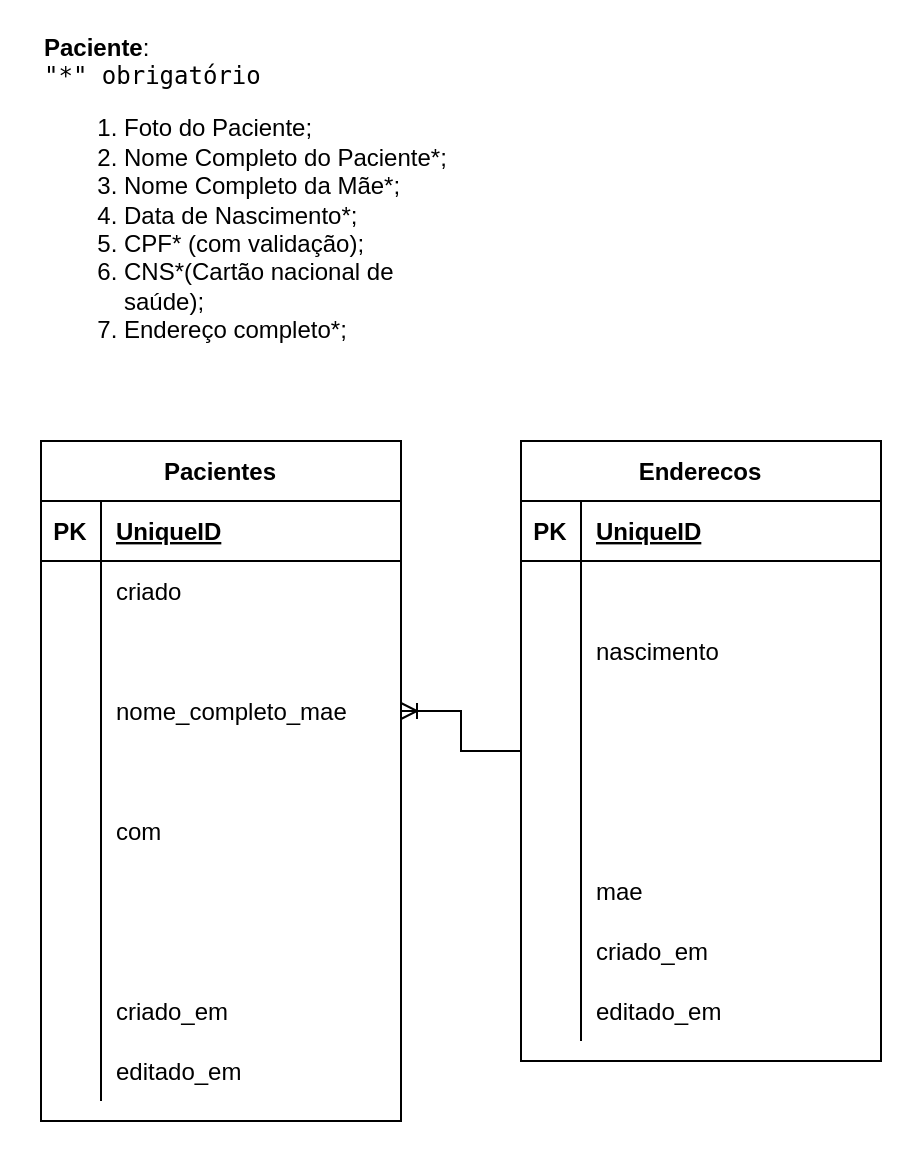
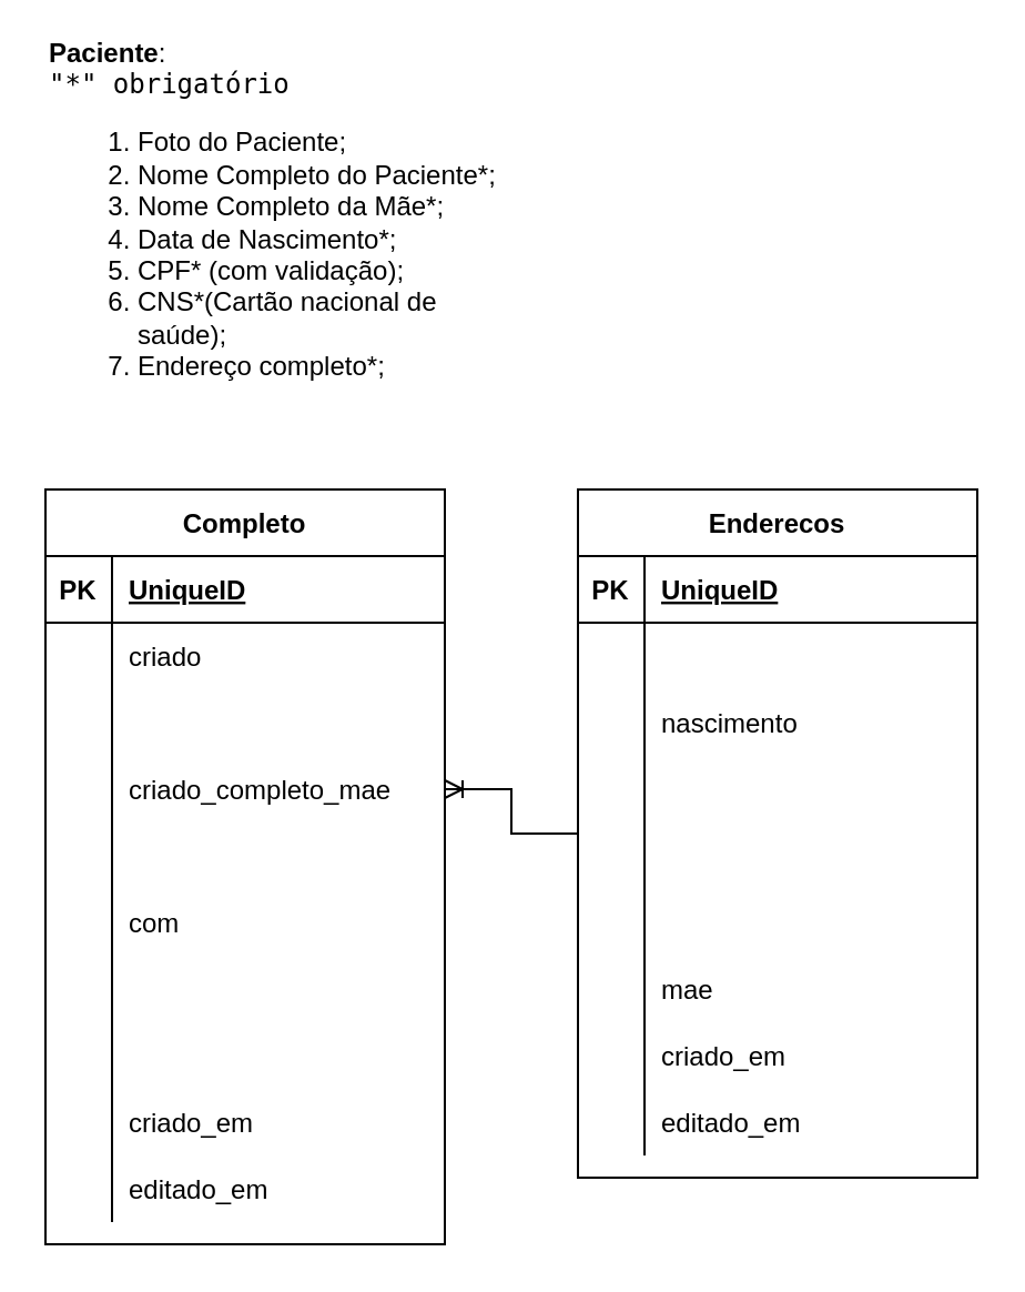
  <mxCell id="0" />
  <mxCell id="1" parent="0" />
  <mxCell id="2" value="&lt;div align=&quot;left&quot;&gt;&lt;b&gt;Paciente&lt;/b&gt;:&lt;code&gt;&lt;br&gt;&lt;/code&gt;&lt;/div&gt;&lt;div align=&quot;left&quot;&gt;&lt;code&gt;&quot;*&quot; obrigatório&lt;/code&gt;&lt;br&gt;&lt;/div&gt;&lt;div align=&quot;left&quot;&gt;&lt;ol&gt;&lt;li&gt;Foto do Paciente;&lt;/li&gt;&lt;li&gt;Nome Completo do Paciente*;&lt;/li&gt;&lt;li&gt;Nome Completo da Mãe*;&lt;/li&gt;&lt;li&gt;Data de Nascimento*;&lt;/li&gt;&lt;li&gt;CPF* (com validação);&lt;/li&gt;&lt;li&gt;CNS*(Cartão nacional de saúde);&lt;/li&gt;&lt;li&gt;Endereço completo*;&lt;/li&gt;&lt;/ol&gt;&lt;/div&gt;" style="text;html=1;strokeColor=none;fillColor=none;align=left;verticalAlign=middle;whiteSpace=wrap;rounded=0;" vertex="1" parent="1"><mxGeometry x="20" y="20" width="220" height="160" as="geometry" /></mxCell>
- <mxCell id="3" value="Pacientes" style="shape=table;startSize=30;container=1;collapsible=1;childLayout=tableLayout;fixedRows=1;rowLines=0;fontStyle=1;align=center;resizeLast=1;" vertex="1" parent="1"><mxGeometry x="20" y="220" width="180" height="340" as="geometry" /></mxCell>
+ <mxCell id="3" value="Completo" style="shape=table;startSize=30;container=1;collapsible=1;childLayout=tableLayout;fixedRows=1;rowLines=0;fontStyle=1;align=center;resizeLast=1;" vertex="1" parent="1"><mxGeometry x="20" y="220" width="180" height="340" as="geometry" /></mxCell>
  <mxCell id="4" value="" style="shape=partialRectangle;collapsible=0;dropTarget=0;pointerEvents=0;fillColor=none;top=0;left=0;bottom=1;right=0;points=[[0,0.5],[1,0.5]];portConstraint=eastwest;align=left;" vertex="1" parent="3"><mxGeometry y="30" width="180" height="30" as="geometry" /></mxCell>
  <mxCell id="5" value="PK" style="shape=partialRectangle;connectable=0;fillColor=none;top=0;left=0;bottom=0;right=0;fontStyle=1;overflow=hidden;align=center;" vertex="1" parent="4"><mxGeometry width="30" height="30" as="geometry"><mxRectangle width="30" height="30" as="alternateBounds" /></mxGeometry></mxCell>
  <mxCell id="6" value="UniqueID" style="shape=partialRectangle;connectable=0;fillColor=none;top=0;left=0;bottom=0;right=0;align=left;spacingLeft=6;fontStyle=5;overflow=hidden;" vertex="1" parent="4"><mxGeometry x="30" width="150" height="30" as="geometry"><mxRectangle width="150" height="30" as="alternateBounds" /></mxGeometry></mxCell>
  <mxCell id="7" value="" style="shape=partialRectangle;collapsible=0;dropTarget=0;pointerEvents=0;fillColor=none;top=0;left=0;bottom=0;right=0;points=[[0,0.5],[1,0.5]];portConstraint=eastwest;align=left;" vertex="1" parent="3"><mxGeometry y="60" width="180" height="30" as="geometry" /></mxCell>
  <mxCell id="8" value="" style="shape=partialRectangle;connectable=0;fillColor=none;top=0;left=0;bottom=0;right=0;editable=1;overflow=hidden;align=left;" vertex="1" parent="7"><mxGeometry width="30" height="30" as="geometry"><mxRectangle width="30" height="30" as="alternateBounds" /></mxGeometry></mxCell>
  <mxCell id="9" value="criado" style="shape=partialRectangle;connectable=0;fillColor=none;top=0;left=0;bottom=0;right=0;align=left;spacingLeft=6;overflow=hidden;" vertex="1" parent="7"><mxGeometry x="30" width="150" height="30" as="geometry"><mxRectangle width="150" height="30" as="alternateBounds" /></mxGeometry></mxCell>
  <mxCell id="10" value="" style="shape=partialRectangle;collapsible=0;dropTarget=0;pointerEvents=0;fillColor=none;top=0;left=0;bottom=0;right=0;points=[[0,0.5],[1,0.5]];portConstraint=eastwest;align=left;" vertex="1" parent="3"><mxGeometry y="90" width="180" height="30" as="geometry" /></mxCell>
  <mxCell id="11" value="" style="shape=partialRectangle;connectable=0;fillColor=none;top=0;left=0;bottom=0;right=0;editable=1;overflow=hidden;align=left;" vertex="1" parent="10"><mxGeometry width="30" height="30" as="geometry"><mxRectangle width="30" height="30" as="alternateBounds" /></mxGeometry></mxCell>
  <mxCell id="12" value="" style="shape=partialRectangle;collapsible=0;dropTarget=0;pointerEvents=0;fillColor=none;top=0;left=0;bottom=0;right=0;points=[[0,0.5],[1,0.5]];portConstraint=eastwest;align=left;" vertex="1" parent="3"><mxGeometry y="120" width="180" height="30" as="geometry" /></mxCell>
  <mxCell id="13" value="" style="shape=partialRectangle;connectable=0;fillColor=none;top=0;left=0;bottom=0;right=0;editable=1;overflow=hidden;align=left;" vertex="1" parent="12"><mxGeometry width="30" height="30" as="geometry"><mxRectangle width="30" height="30" as="alternateBounds" /></mxGeometry></mxCell>
- <mxCell id="14" value="nome_completo_mae" style="shape=partialRectangle;connectable=0;fillColor=none;top=0;left=0;bottom=0;right=0;align=left;spacingLeft=6;overflow=hidden;" vertex="1" parent="12"><mxGeometry x="30" width="150" height="30" as="geometry"><mxRectangle width="150" height="30" as="alternateBounds" /></mxGeometry></mxCell>
+ <mxCell id="14" value="criado_completo_mae" style="shape=partialRectangle;connectable=0;fillColor=none;top=0;left=0;bottom=0;right=0;align=left;spacingLeft=6;overflow=hidden;" vertex="1" parent="12"><mxGeometry x="30" width="150" height="30" as="geometry"><mxRectangle width="150" height="30" as="alternateBounds" /></mxGeometry></mxCell>
  <mxCell id="15" style="shape=partialRectangle;collapsible=0;dropTarget=0;pointerEvents=0;fillColor=none;top=0;left=0;bottom=0;right=0;points=[[0,0.5],[1,0.5]];portConstraint=eastwest;align=left;" vertex="1" parent="3"><mxGeometry y="150" width="180" height="30" as="geometry" /></mxCell>
  <mxCell id="16" style="shape=partialRectangle;connectable=0;fillColor=none;top=0;left=0;bottom=0;right=0;editable=1;overflow=hidden;align=left;" vertex="1" parent="15"><mxGeometry width="30" height="30" as="geometry"><mxRectangle width="30" height="30" as="alternateBounds" /></mxGeometry></mxCell>
  <mxCell id="17" style="shape=partialRectangle;collapsible=0;dropTarget=0;pointerEvents=0;fillColor=none;top=0;left=0;bottom=0;right=0;points=[[0,0.5],[1,0.5]];portConstraint=eastwest;align=left;" vertex="1" parent="3"><mxGeometry y="180" width="180" height="30" as="geometry" /></mxCell>
  <mxCell id="18" style="shape=partialRectangle;connectable=0;fillColor=none;top=0;left=0;bottom=0;right=0;editable=1;overflow=hidden;align=left;" vertex="1" parent="17"><mxGeometry width="30" height="30" as="geometry"><mxRectangle width="30" height="30" as="alternateBounds" /></mxGeometry></mxCell>
  <mxCell id="19" value="com" style="shape=partialRectangle;connectable=0;fillColor=none;top=0;left=0;bottom=0;right=0;align=left;spacingLeft=6;overflow=hidden;" vertex="1" parent="17"><mxGeometry x="30" width="150" height="30" as="geometry"><mxRectangle width="150" height="30" as="alternateBounds" /></mxGeometry></mxCell>
  <mxCell id="20" style="shape=partialRectangle;collapsible=0;dropTarget=0;pointerEvents=0;fillColor=none;top=0;left=0;bottom=0;right=0;points=[[0,0.5],[1,0.5]];portConstraint=eastwest;align=left;" vertex="1" parent="3"><mxGeometry y="210" width="180" height="30" as="geometry" /></mxCell>
  <mxCell id="21" style="shape=partialRectangle;connectable=0;fillColor=none;top=0;left=0;bottom=0;right=0;editable=1;overflow=hidden;align=left;" vertex="1" parent="20"><mxGeometry width="30" height="30" as="geometry"><mxRectangle width="30" height="30" as="alternateBounds" /></mxGeometry></mxCell>
  <mxCell id="22" style="shape=partialRectangle;collapsible=0;dropTarget=0;pointerEvents=0;fillColor=none;top=0;left=0;bottom=0;right=0;points=[[0,0.5],[1,0.5]];portConstraint=eastwest;align=left;" vertex="1" parent="3"><mxGeometry y="240" width="180" height="30" as="geometry" /></mxCell>
  <mxCell id="23" style="shape=partialRectangle;connectable=0;fillColor=none;top=0;left=0;bottom=0;right=0;editable=1;overflow=hidden;align=left;" vertex="1" parent="22"><mxGeometry width="30" height="30" as="geometry"><mxRectangle width="30" height="30" as="alternateBounds" /></mxGeometry></mxCell>
  <mxCell id="24" style="shape=partialRectangle;collapsible=0;dropTarget=0;pointerEvents=0;fillColor=none;top=0;left=0;bottom=0;right=0;points=[[0,0.5],[1,0.5]];portConstraint=eastwest;align=left;" vertex="1" parent="3"><mxGeometry y="270" width="180" height="30" as="geometry" /></mxCell>
  <mxCell id="25" style="shape=partialRectangle;connectable=0;fillColor=none;top=0;left=0;bottom=0;right=0;editable=1;overflow=hidden;align=left;" vertex="1" parent="24"><mxGeometry width="30" height="30" as="geometry"><mxRectangle width="30" height="30" as="alternateBounds" /></mxGeometry></mxCell>
  <mxCell id="26" value="criado_em" style="shape=partialRectangle;connectable=0;fillColor=none;top=0;left=0;bottom=0;right=0;align=left;spacingLeft=6;overflow=hidden;" vertex="1" parent="24"><mxGeometry x="30" width="150" height="30" as="geometry"><mxRectangle width="150" height="30" as="alternateBounds" /></mxGeometry></mxCell>
  <mxCell id="27" style="shape=partialRectangle;collapsible=0;dropTarget=0;pointerEvents=0;fillColor=none;top=0;left=0;bottom=0;right=0;points=[[0,0.5],[1,0.5]];portConstraint=eastwest;align=left;" vertex="1" parent="3"><mxGeometry y="300" width="180" height="30" as="geometry" /></mxCell>
  <mxCell id="28" style="shape=partialRectangle;connectable=0;fillColor=none;top=0;left=0;bottom=0;right=0;editable=1;overflow=hidden;align=left;" vertex="1" parent="27"><mxGeometry width="30" height="30" as="geometry"><mxRectangle width="30" height="30" as="alternateBounds" /></mxGeometry></mxCell>
  <mxCell id="29" value="editado_em" style="shape=partialRectangle;connectable=0;fillColor=none;top=0;left=0;bottom=0;right=0;align=left;spacingLeft=6;overflow=hidden;" vertex="1" parent="27"><mxGeometry x="30" width="150" height="30" as="geometry"><mxRectangle width="150" height="30" as="alternateBounds" /></mxGeometry></mxCell>
  <mxCell id="30" value="Enderecos" style="shape=table;startSize=30;container=1;collapsible=1;childLayout=tableLayout;fixedRows=1;rowLines=0;fontStyle=1;align=center;resizeLast=1;" vertex="1" parent="1"><mxGeometry x="260" y="220" width="180" height="310" as="geometry" /></mxCell>
  <mxCell id="31" value="" style="shape=partialRectangle;collapsible=0;dropTarget=0;pointerEvents=0;fillColor=none;top=0;left=0;bottom=1;right=0;points=[[0,0.5],[1,0.5]];portConstraint=eastwest;align=center;" vertex="1" parent="30"><mxGeometry y="30" width="180" height="30" as="geometry" /></mxCell>
  <mxCell id="32" value="PK" style="shape=partialRectangle;connectable=0;fillColor=none;top=0;left=0;bottom=0;right=0;fontStyle=1;overflow=hidden;align=center;" vertex="1" parent="31"><mxGeometry width="30" height="30" as="geometry"><mxRectangle width="30" height="30" as="alternateBounds" /></mxGeometry></mxCell>
  <mxCell id="33" value="UniqueID" style="shape=partialRectangle;connectable=0;fillColor=none;top=0;left=0;bottom=0;right=0;align=left;spacingLeft=6;fontStyle=5;overflow=hidden;" vertex="1" parent="31"><mxGeometry x="30" width="150" height="30" as="geometry"><mxRectangle width="150" height="30" as="alternateBounds" /></mxGeometry></mxCell>
  <mxCell id="34" value="" style="shape=partialRectangle;collapsible=0;dropTarget=0;pointerEvents=0;fillColor=none;top=0;left=0;bottom=0;right=0;points=[[0,0.5],[1,0.5]];portConstraint=eastwest;align=center;" vertex="1" parent="30"><mxGeometry y="60" width="180" height="30" as="geometry" /></mxCell>
  <mxCell id="35" value="" style="shape=partialRectangle;connectable=0;fillColor=none;top=0;left=0;bottom=0;right=0;editable=1;overflow=hidden;align=center;" vertex="1" parent="34"><mxGeometry width="30" height="30" as="geometry"><mxRectangle width="30" height="30" as="alternateBounds" /></mxGeometry></mxCell>
  <mxCell id="36" value="" style="shape=partialRectangle;collapsible=0;dropTarget=0;pointerEvents=0;fillColor=none;top=0;left=0;bottom=0;right=0;points=[[0,0.5],[1,0.5]];portConstraint=eastwest;align=center;" vertex="1" parent="30"><mxGeometry y="90" width="180" height="30" as="geometry" /></mxCell>
  <mxCell id="37" value="" style="shape=partialRectangle;connectable=0;fillColor=none;top=0;left=0;bottom=0;right=0;editable=1;overflow=hidden;align=center;" vertex="1" parent="36"><mxGeometry width="30" height="30" as="geometry"><mxRectangle width="30" height="30" as="alternateBounds" /></mxGeometry></mxCell>
  <mxCell id="38" value="nascimento" style="shape=partialRectangle;connectable=0;fillColor=none;top=0;left=0;bottom=0;right=0;align=left;spacingLeft=6;overflow=hidden;" vertex="1" parent="36"><mxGeometry x="30" width="150" height="30" as="geometry"><mxRectangle width="150" height="30" as="alternateBounds" /></mxGeometry></mxCell>
  <mxCell id="39" value="" style="shape=partialRectangle;collapsible=0;dropTarget=0;pointerEvents=0;fillColor=none;top=0;left=0;bottom=0;right=0;points=[[0,0.5],[1,0.5]];portConstraint=eastwest;align=center;" vertex="1" parent="30"><mxGeometry y="120" width="180" height="30" as="geometry" /></mxCell>
  <mxCell id="40" value="" style="shape=partialRectangle;connectable=0;fillColor=none;top=0;left=0;bottom=0;right=0;editable=1;overflow=hidden;align=center;" vertex="1" parent="39"><mxGeometry width="30" height="30" as="geometry"><mxRectangle width="30" height="30" as="alternateBounds" /></mxGeometry></mxCell>
  <mxCell id="41" style="shape=partialRectangle;collapsible=0;dropTarget=0;pointerEvents=0;fillColor=none;top=0;left=0;bottom=0;right=0;points=[[0,0.5],[1,0.5]];portConstraint=eastwest;align=center;" vertex="1" parent="30"><mxGeometry y="150" width="180" height="30" as="geometry" /></mxCell>
  <mxCell id="42" style="shape=partialRectangle;connectable=0;fillColor=none;top=0;left=0;bottom=0;right=0;editable=1;overflow=hidden;align=center;" vertex="1" parent="41"><mxGeometry width="30" height="30" as="geometry"><mxRectangle width="30" height="30" as="alternateBounds" /></mxGeometry></mxCell>
  <mxCell id="43" style="shape=partialRectangle;collapsible=0;dropTarget=0;pointerEvents=0;fillColor=none;top=0;left=0;bottom=0;right=0;points=[[0,0.5],[1,0.5]];portConstraint=eastwest;align=center;" vertex="1" parent="30"><mxGeometry y="180" width="180" height="30" as="geometry" /></mxCell>
  <mxCell id="44" style="shape=partialRectangle;connectable=0;fillColor=none;top=0;left=0;bottom=0;right=0;editable=1;overflow=hidden;align=center;" vertex="1" parent="43"><mxGeometry width="30" height="30" as="geometry"><mxRectangle width="30" height="30" as="alternateBounds" /></mxGeometry></mxCell>
  <mxCell id="45" style="shape=partialRectangle;collapsible=0;dropTarget=0;pointerEvents=0;fillColor=none;top=0;left=0;bottom=0;right=0;points=[[0,0.5],[1,0.5]];portConstraint=eastwest;align=center;" vertex="1" parent="30"><mxGeometry y="210" width="180" height="30" as="geometry" /></mxCell>
  <mxCell id="46" style="shape=partialRectangle;connectable=0;fillColor=none;top=0;left=0;bottom=0;right=0;editable=1;overflow=hidden;align=center;" vertex="1" parent="45"><mxGeometry width="30" height="30" as="geometry"><mxRectangle width="30" height="30" as="alternateBounds" /></mxGeometry></mxCell>
  <mxCell id="47" value="mae" style="shape=partialRectangle;connectable=0;fillColor=none;top=0;left=0;bottom=0;right=0;align=left;spacingLeft=6;overflow=hidden;" vertex="1" parent="45"><mxGeometry x="30" width="150" height="30" as="geometry"><mxRectangle width="150" height="30" as="alternateBounds" /></mxGeometry></mxCell>
  <mxCell id="48" style="shape=partialRectangle;collapsible=0;dropTarget=0;pointerEvents=0;fillColor=none;top=0;left=0;bottom=0;right=0;points=[[0,0.5],[1,0.5]];portConstraint=eastwest;align=center;" vertex="1" parent="30"><mxGeometry y="240" width="180" height="30" as="geometry" /></mxCell>
  <mxCell id="49" style="shape=partialRectangle;connectable=0;fillColor=none;top=0;left=0;bottom=0;right=0;editable=1;overflow=hidden;align=center;" vertex="1" parent="48"><mxGeometry width="30" height="30" as="geometry"><mxRectangle width="30" height="30" as="alternateBounds" /></mxGeometry></mxCell>
  <mxCell id="50" value="criado_em" style="shape=partialRectangle;connectable=0;fillColor=none;top=0;left=0;bottom=0;right=0;align=left;spacingLeft=6;overflow=hidden;" vertex="1" parent="48"><mxGeometry x="30" width="150" height="30" as="geometry"><mxRectangle width="150" height="30" as="alternateBounds" /></mxGeometry></mxCell>
  <mxCell id="51" style="shape=partialRectangle;collapsible=0;dropTarget=0;pointerEvents=0;fillColor=none;top=0;left=0;bottom=0;right=0;points=[[0,0.5],[1,0.5]];portConstraint=eastwest;align=center;" vertex="1" parent="30"><mxGeometry y="270" width="180" height="30" as="geometry" /></mxCell>
  <mxCell id="52" style="shape=partialRectangle;connectable=0;fillColor=none;top=0;left=0;bottom=0;right=0;editable=1;overflow=hidden;align=center;" vertex="1" parent="51"><mxGeometry width="30" height="30" as="geometry"><mxRectangle width="30" height="30" as="alternateBounds" /></mxGeometry></mxCell>
  <mxCell id="53" value="editado_em" style="shape=partialRectangle;connectable=0;fillColor=none;top=0;left=0;bottom=0;right=0;align=left;spacingLeft=6;overflow=hidden;" vertex="1" parent="51"><mxGeometry x="30" width="150" height="30" as="geometry"><mxRectangle width="150" height="30" as="alternateBounds" /></mxGeometry></mxCell>
  <mxCell id="54" value="" style="edgeStyle=entityRelationEdgeStyle;fontSize=12;html=1;endArrow=ERoneToMany;rounded=0;" edge="1" parent="1" source="30" target="14"><mxGeometry width="100" height="100" relative="1" as="geometry"><mxPoint x="260" y="620" as="sourcePoint" /><mxPoint x="360" y="520" as="targetPoint" /></mxGeometry></mxCell>
